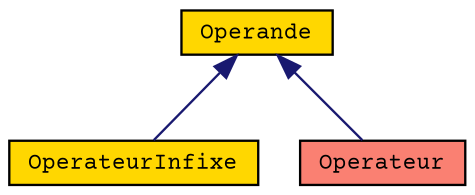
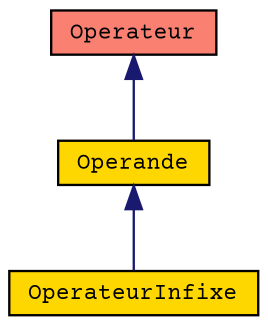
  digraph {
    fontname="Courier Prime"
    node [color=black fillcolor=gold fontname="Courier Prime" fontsize=10 shape=record style=filled]
    edge [color=midnightblue dir=back fontname="Courier Prime" fontsize=10 labelfontname=Helvetica labelfontsize=10 style=solid]
    n1 [fontcolor=black height=0.2 label=OperateurInfixe width=0.4]
    n2 [fillcolor=salmon height=0.2 label=Operateur width=0.4]
    n3 [height=0.2 label=Operande width=0.4]
    n3 -> n1
-   n3 -> n2
+   n2 -> n3
  }
